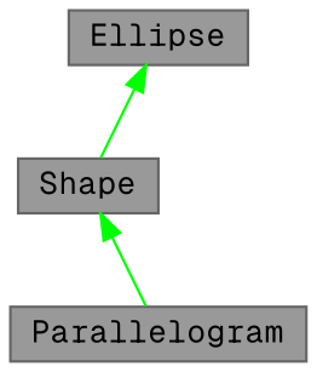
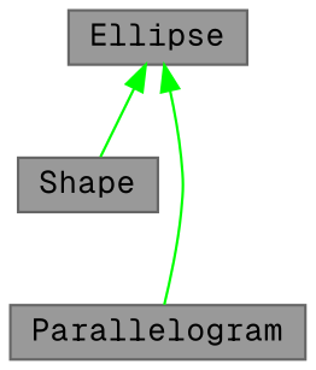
  digraph {
    rankdir=TB
    node [color=gray40 fillcolor=grey60 fontcolor=black fontname="Geist Mono" fontsize=12 shape=box style=filled]
    edge [color=green dir=back fontname="Geist Mono" fontsize=12 labelfontname="Geist Mono" labelfontsize=12]
    n1 [height=0.2 label=Shape width=0.4]
    n2 [height=0.2 label=Parallelogram width=0.4]
    n3 [height=0.2 label=Ellipse width=0.4]
-   n1 -> n2
+   n3 -> n2
    n3 -> n1
  }
